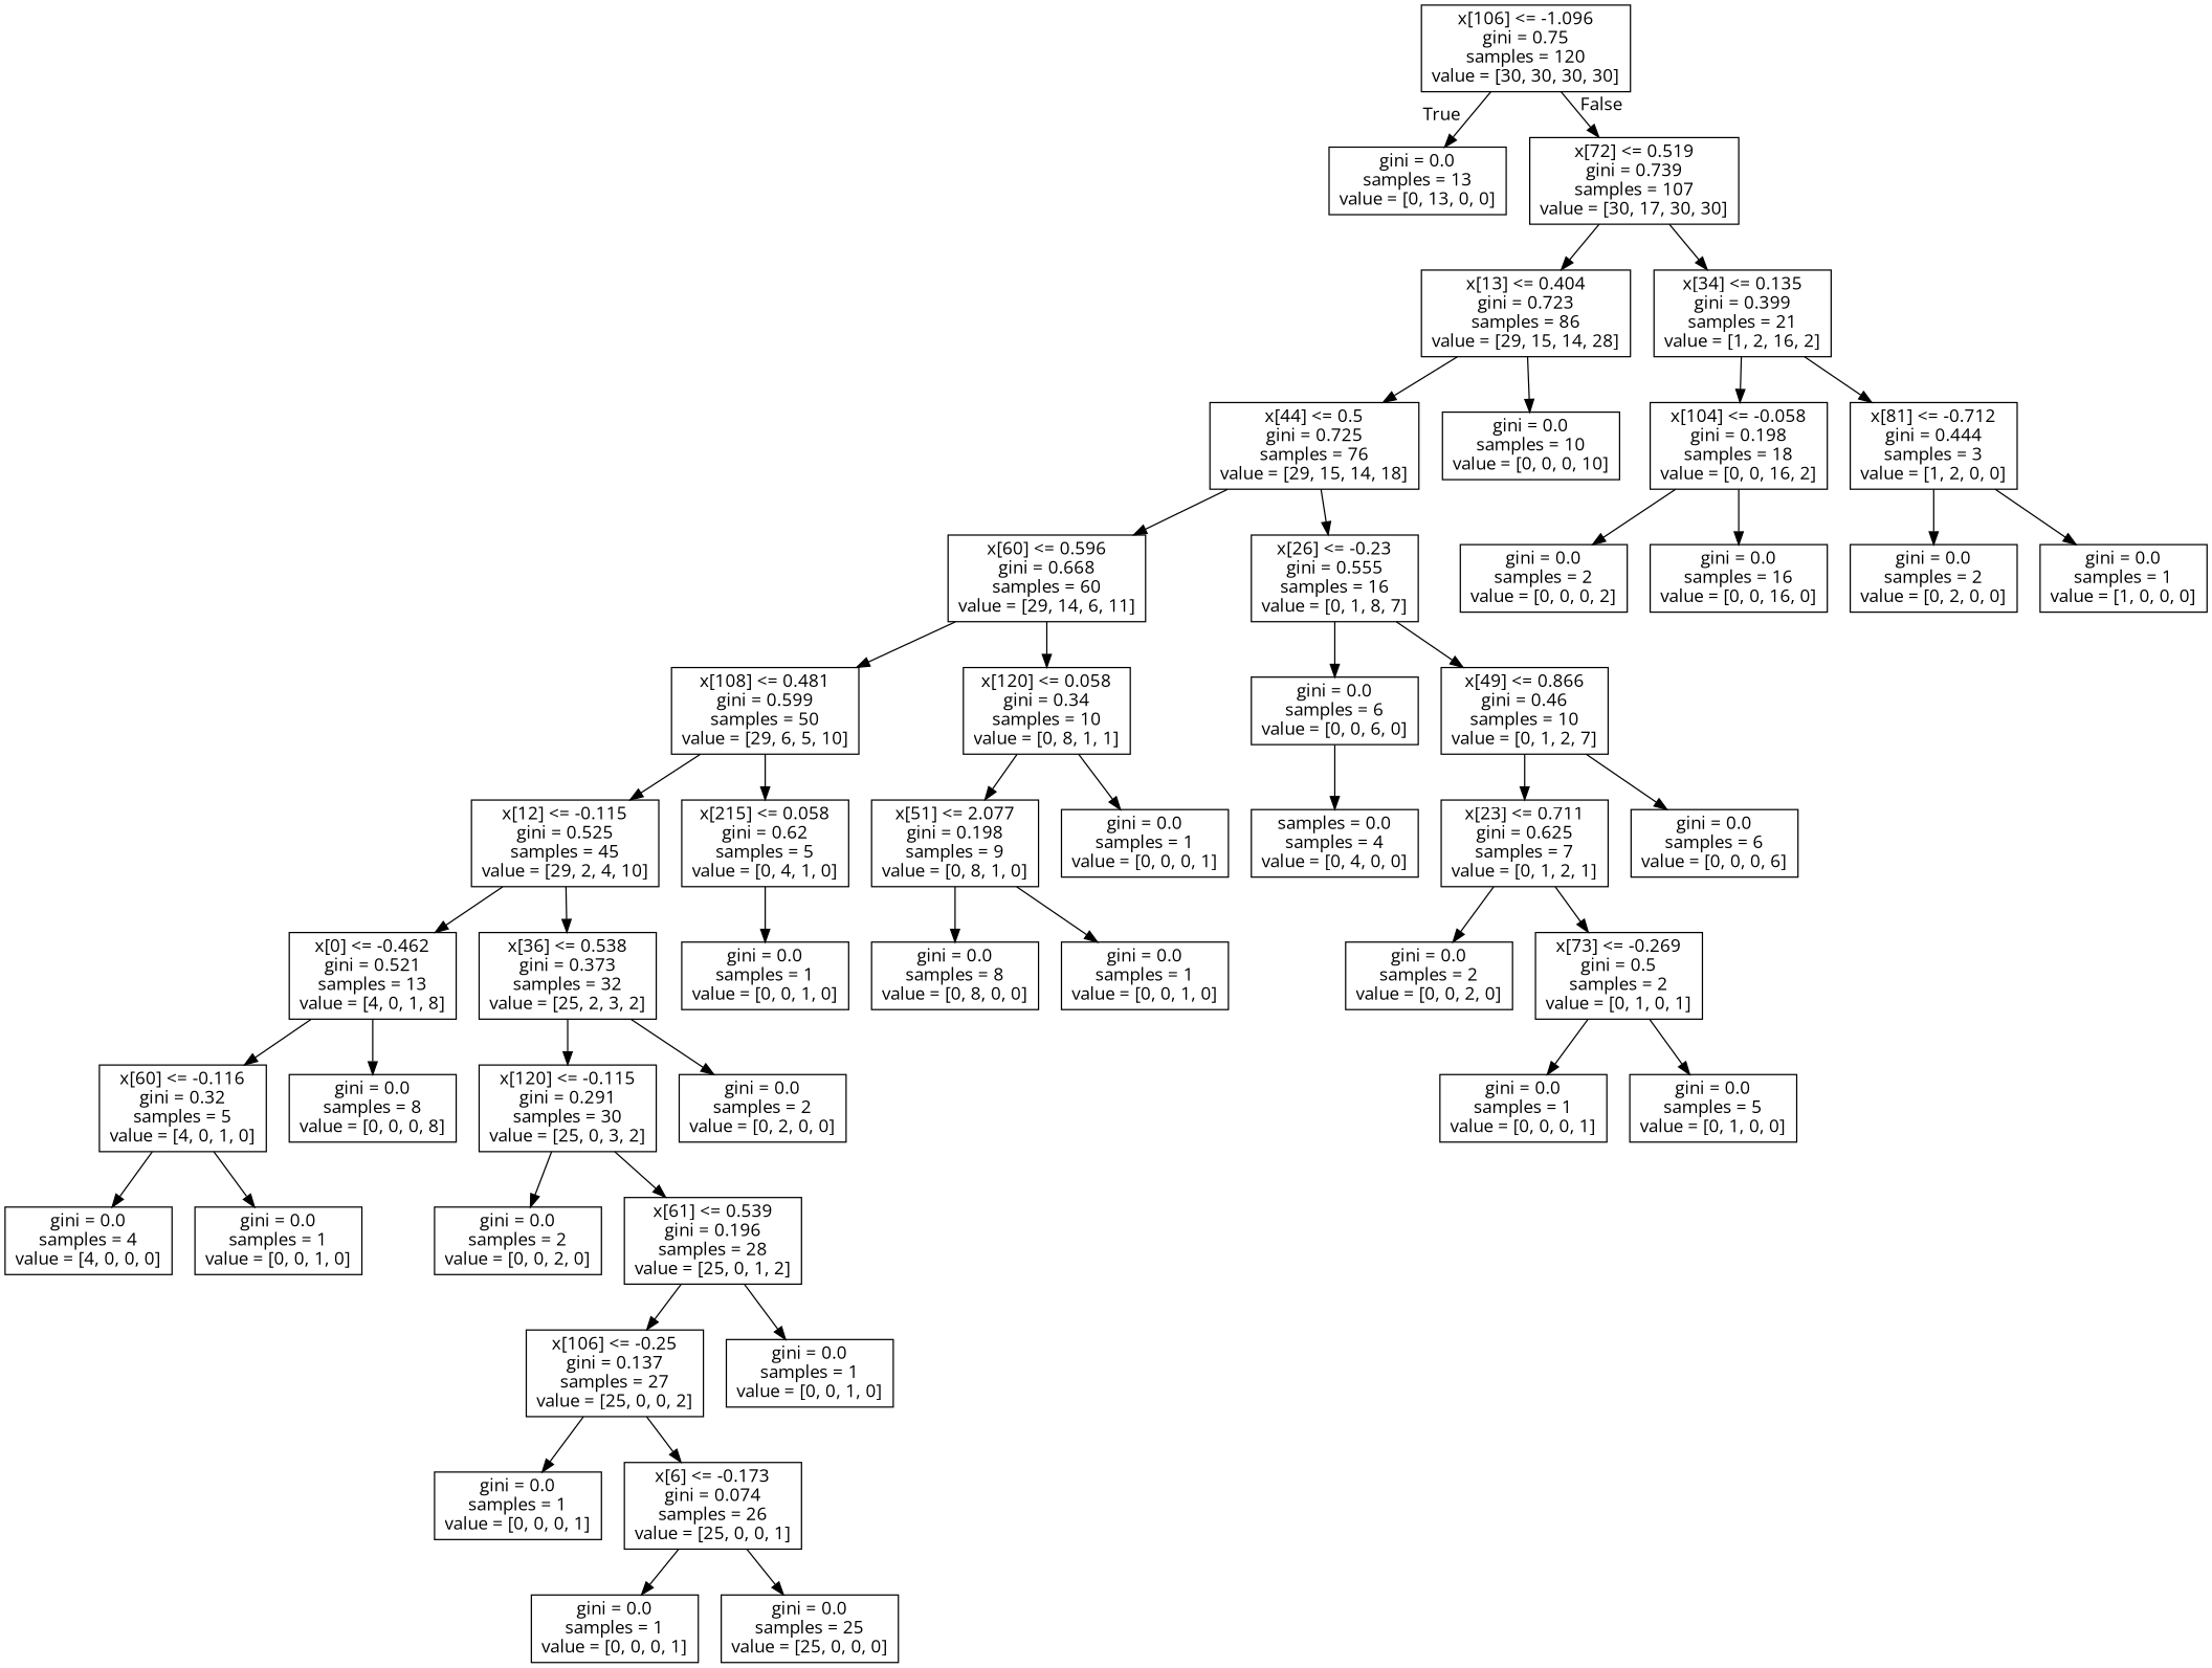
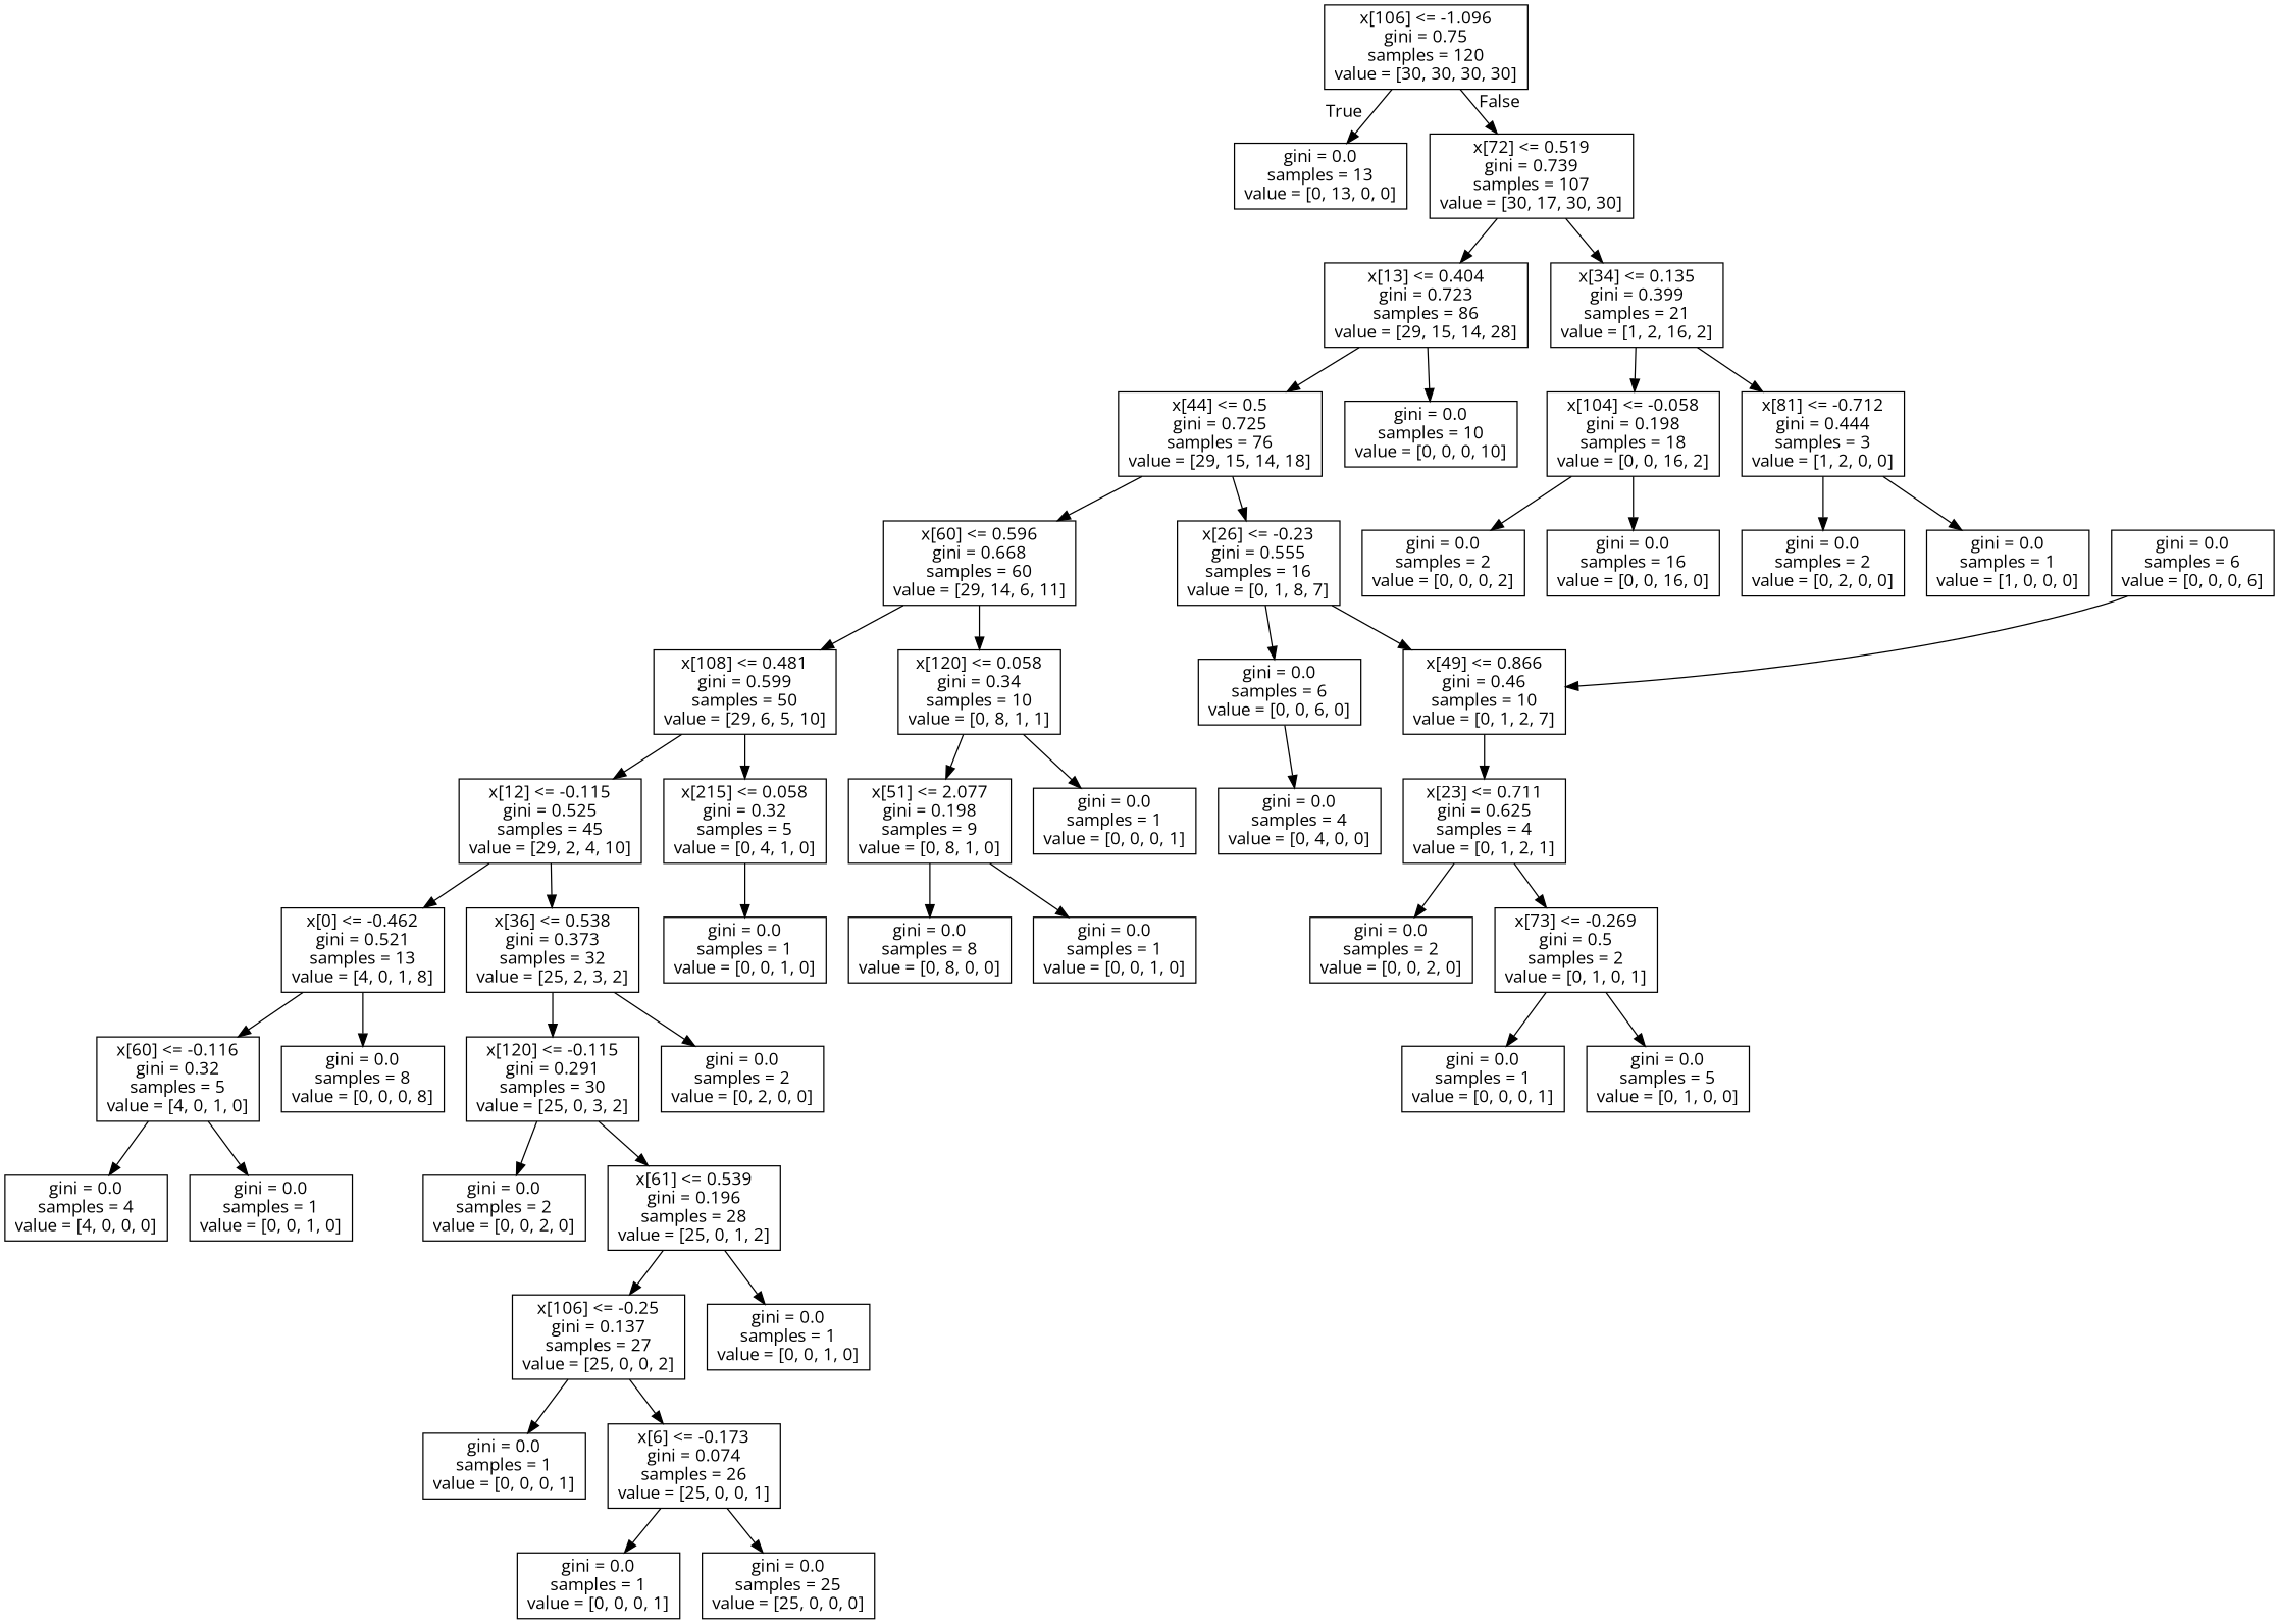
  digraph {
    fontname="Open Sans"
    node [fontname="Open Sans" shape=box]
    edge [fontname="Open Sans"]
    n1 [label="x[106] <= -1.096\ngini = 0.75\nsamples = 120\nvalue = [30, 30, 30, 30]"]
    n2 [label="gini = 0.0\nsamples = 13\nvalue = [0, 13, 0, 0]"]
    n3 [label="x[72] <= 0.519\ngini = 0.739\nsamples = 107\nvalue = [30, 17, 30, 30]"]
    n4 [label="x[13] <= 0.404\ngini = 0.723\nsamples = 86\nvalue = [29, 15, 14, 28]"]
    n5 [label="x[34] <= 0.135\ngini = 0.399\nsamples = 21\nvalue = [1, 2, 16, 2]"]
    n6 [label="x[44] <= 0.5\ngini = 0.725\nsamples = 76\nvalue = [29, 15, 14, 18]"]
    n7 [label="gini = 0.0\nsamples = 10\nvalue = [0, 0, 0, 10]"]
    n8 [label="x[104] <= -0.058\ngini = 0.198\nsamples = 18\nvalue = [0, 0, 16, 2]"]
    n9 [label="x[81] <= -0.712\ngini = 0.444\nsamples = 3\nvalue = [1, 2, 0, 0]"]
    n10 [label="x[60] <= 0.596\ngini = 0.668\nsamples = 60\nvalue = [29, 14, 6, 11]"]
    n11 [label="x[26] <= -0.23\ngini = 0.555\nsamples = 16\nvalue = [0, 1, 8, 7]"]
    n12 [label="x[108] <= 0.481\ngini = 0.599\nsamples = 50\nvalue = [29, 6, 5, 10]"]
    n13 [label="x[120] <= 0.058\ngini = 0.34\nsamples = 10\nvalue = [0, 8, 1, 1]"]
    n14 [label="gini = 0.0\nsamples = 6\nvalue = [0, 0, 6, 0]"]
    n15 [label="x[49] <= 0.866\ngini = 0.46\nsamples = 10\nvalue = [0, 1, 2, 7]"]
    n16 [label="x[12] <= -0.115\ngini = 0.525\nsamples = 45\nvalue = [29, 2, 4, 10]"]
-   n17 [label="x[215] <= 0.058\ngini = 0.62\nsamples = 5\nvalue = [0, 4, 1, 0]"]
+   n17 [label="x[215] <= 0.058\ngini = 0.32\nsamples = 5\nvalue = [0, 4, 1, 0]"]
    n18 [label="x[51] <= 2.077\ngini = 0.198\nsamples = 9\nvalue = [0, 8, 1, 0]"]
    n19 [label="gini = 0.0\nsamples = 1\nvalue = [0, 0, 0, 1]"]
    n20 [label="x[0] <= -0.462\ngini = 0.521\nsamples = 13\nvalue = [4, 0, 1, 8]"]
    n21 [label="x[36] <= 0.538\ngini = 0.373\nsamples = 32\nvalue = [25, 2, 3, 2]"]
    n22 [label="gini = 0.0\nsamples = 1\nvalue = [0, 0, 1, 0]"]
    n23 [label="x[60] <= -0.116\ngini = 0.32\nsamples = 5\nvalue = [4, 0, 1, 0]"]
    n24 [label="gini = 0.0\nsamples = 8\nvalue = [0, 0, 0, 8]"]
    n25 [label="x[120] <= -0.115\ngini = 0.291\nsamples = 30\nvalue = [25, 0, 3, 2]"]
    n26 [label="gini = 0.0\nsamples = 2\nvalue = [0, 2, 0, 0]"]
    n27 [label="gini = 0.0\nsamples = 4\nvalue = [4, 0, 0, 0]"]
    n28 [label="gini = 0.0\nsamples = 1\nvalue = [0, 0, 1, 0]"]
    n29 [label="gini = 0.0\nsamples = 2\nvalue = [0, 0, 2, 0]"]
    n30 [label="x[61] <= 0.539\ngini = 0.196\nsamples = 28\nvalue = [25, 0, 1, 2]"]
    n31 [label="x[106] <= -0.25\ngini = 0.137\nsamples = 27\nvalue = [25, 0, 0, 2]"]
    n32 [label="gini = 0.0\nsamples = 1\nvalue = [0, 0, 1, 0]"]
    n33 [label="gini = 0.0\nsamples = 1\nvalue = [0, 0, 0, 1]"]
    n34 [label="x[6] <= -0.173\ngini = 0.074\nsamples = 26\nvalue = [25, 0, 0, 1]"]
    n35 [label="gini = 0.0\nsamples = 1\nvalue = [0, 0, 0, 1]"]
    n36 [label="gini = 0.0\nsamples = 25\nvalue = [25, 0, 0, 0]"]
-   n37 [label="samples = 0.0\nsamples = 4\nvalue = [0, 4, 0, 0]"]
+   n37 [label="gini = 0.0\nsamples = 4\nvalue = [0, 4, 0, 0]"]
    n38 [label="gini = 0.0\nsamples = 8\nvalue = [0, 8, 0, 0]"]
    n39 [label="gini = 0.0\nsamples = 1\nvalue = [0, 0, 1, 0]"]
-   n40 [label="x[23] <= 0.711\ngini = 0.625\nsamples = 7\nvalue = [0, 1, 2, 1]"]
+   n40 [label="x[23] <= 0.711\ngini = 0.625\nsamples = 4\nvalue = [0, 1, 2, 1]"]
    n41 [label="gini = 0.0\nsamples = 6\nvalue = [0, 0, 0, 6]"]
    n42 [label="gini = 0.0\nsamples = 2\nvalue = [0, 0, 2, 0]"]
    n43 [label="x[73] <= -0.269\ngini = 0.5\nsamples = 2\nvalue = [0, 1, 0, 1]"]
    n44 [label="gini = 0.0\nsamples = 1\nvalue = [0, 0, 0, 1]"]
    n45 [label="gini = 0.0\nsamples = 5\nvalue = [0, 1, 0, 0]"]
    n46 [label="gini = 0.0\nsamples = 2\nvalue = [0, 0, 0, 2]"]
    n47 [label="gini = 0.0\nsamples = 16\nvalue = [0, 0, 16, 0]"]
    n48 [label="gini = 0.0\nsamples = 2\nvalue = [0, 2, 0, 0]"]
    n49 [label="gini = 0.0\nsamples = 1\nvalue = [1, 0, 0, 0]"]
    n1 -> n2 [headlabel=True labelangle=45 labeldistance=2.5]
    n1 -> n3 [headlabel=False labelangle=-45 labeldistance=2.5]
    n3 -> n4
    n3 -> n5
    n4 -> n6
    n4 -> n7
    n5 -> n8
    n5 -> n9
    n6 -> n10
    n6 -> n11
    n8 -> n46
    n8 -> n47
    n9 -> n48
    n9 -> n49
    n10 -> n12
    n10 -> n13
    n11 -> n14
    n11 -> n15
    n12 -> n16
    n12 -> n17
    n13 -> n18
    n13 -> n19
    n14 -> n37
    n15 -> n40
-   n15 -> n41
+   n41 -> n15
    n16 -> n20
    n16 -> n21
    n17 -> n22
    n18 -> n38
    n18 -> n39
    n20 -> n23
    n20 -> n24
    n21 -> n25
    n21 -> n26
    n23 -> n27
    n23 -> n28
    n25 -> n29
    n25 -> n30
    n30 -> n31
    n30 -> n32
    n31 -> n33
    n31 -> n34
    n34 -> n35
    n34 -> n36
    n40 -> n42
    n40 -> n43
    n43 -> n44
    n43 -> n45
  }
